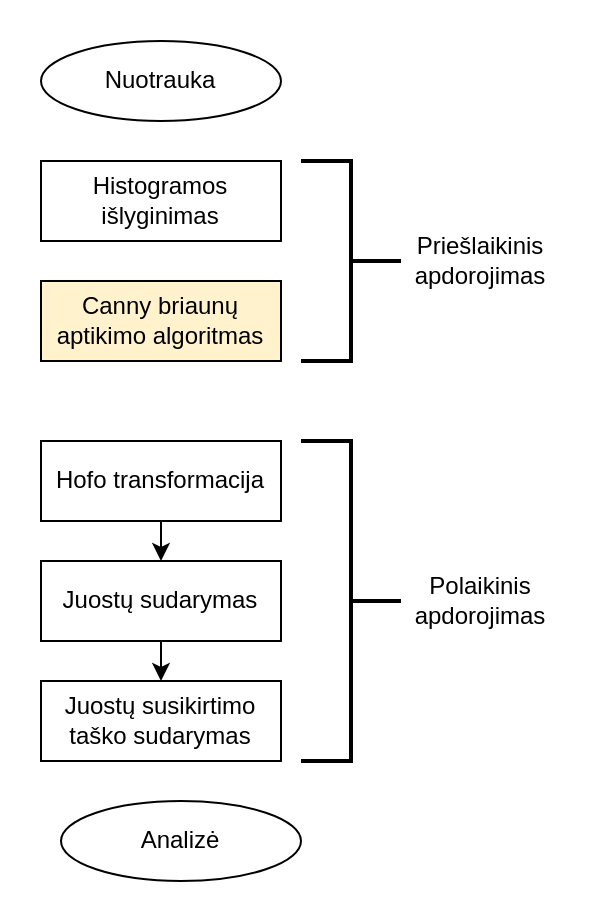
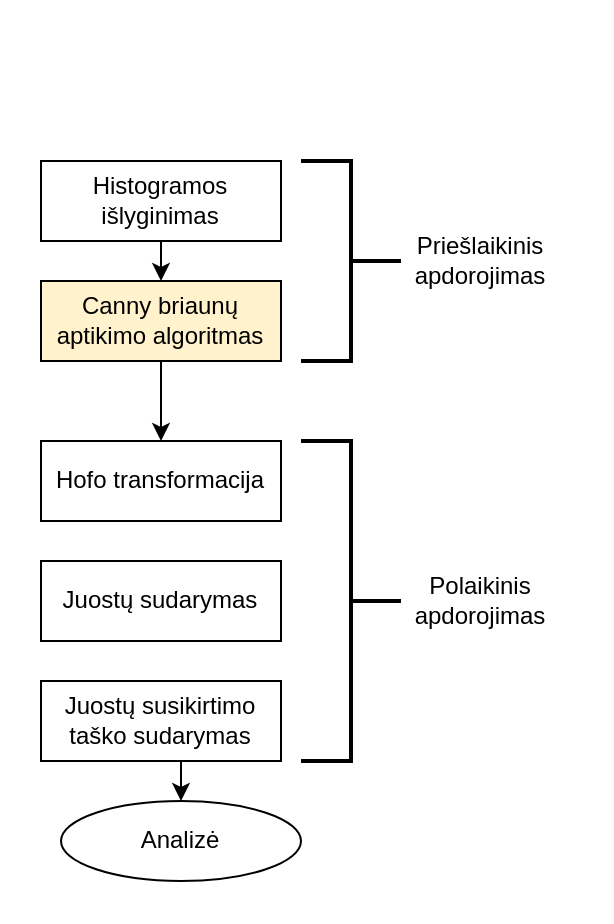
  <mxCell id="0" />
  <mxCell id="1" parent="0" />
- <mxCell id="2" value="Nuotrauka" style="ellipse;whiteSpace=wrap;html=1;" vertex="1" parent="1"><mxGeometry x="20" y="20" width="120" height="40" as="geometry" /></mxCell>
+ <mxCell id="3" style="edgeStyle=orthogonalEdgeStyle;rounded=0;orthogonalLoop=1;jettySize=auto;html=1;exitX=0.5;exitY=1;exitDx=0;exitDy=0;entryX=0.5;entryY=0;entryDx=0;entryDy=0;" edge="1" parent="1" source="4" target="6"><mxGeometry relative="1" as="geometry" /></mxCell>
  <mxCell id="4" value="Histogramos išlyginimas" style="rounded=0;whiteSpace=wrap;html=1;" vertex="1" parent="1"><mxGeometry x="20" y="80" width="120" height="40" as="geometry" /></mxCell>
+ <mxCell id="5" style="edgeStyle=orthogonalEdgeStyle;rounded=0;orthogonalLoop=1;jettySize=auto;html=1;exitX=0.5;exitY=1;exitDx=0;exitDy=0;entryX=0.5;entryY=0;entryDx=0;entryDy=0;" edge="1" parent="1" source="6" target="8"><mxGeometry relative="1" as="geometry" /></mxCell>
  <mxCell id="6" value="Canny briaunų aptikimo algoritmas" style="rounded=0;whiteSpace=wrap;html=1;fillColor=#fff2cc;" vertex="1" parent="1"><mxGeometry x="20" y="140" width="120" height="40" as="geometry" /></mxCell>
- <mxCell id="7" style="edgeStyle=orthogonalEdgeStyle;rounded=0;orthogonalLoop=1;jettySize=auto;html=1;exitX=0.5;exitY=1;exitDx=0;exitDy=0;entryX=0.5;entryY=0;entryDx=0;entryDy=0;" edge="1" parent="1" source="8" target="10"><mxGeometry relative="1" as="geometry" /></mxCell>
  <mxCell id="8" value="Hofo transformacija" style="rounded=0;whiteSpace=wrap;html=1;" vertex="1" parent="1"><mxGeometry x="20" y="220" width="120" height="40" as="geometry" /></mxCell>
- <mxCell id="9" style="edgeStyle=orthogonalEdgeStyle;rounded=0;orthogonalLoop=1;jettySize=auto;html=1;exitX=0.5;exitY=1;exitDx=0;exitDy=0;entryX=0.5;entryY=0;entryDx=0;entryDy=0;" edge="1" parent="1" source="10" target="12"><mxGeometry relative="1" as="geometry" /></mxCell>
  <mxCell id="10" value="Juostų sudarymas" style="rounded=0;whiteSpace=wrap;html=1;" vertex="1" parent="1"><mxGeometry x="20" y="280" width="120" height="40" as="geometry" /></mxCell>
+ <mxCell id="11" style="edgeStyle=orthogonalEdgeStyle;rounded=0;orthogonalLoop=1;jettySize=auto;html=1;exitX=0.5;exitY=1;exitDx=0;exitDy=0;entryX=0.5;entryY=0;entryDx=0;entryDy=0;" edge="1" parent="1" source="12" target="13"><mxGeometry relative="1" as="geometry" /></mxCell>
  <mxCell id="12" value="Juostų susikirtimo taško sudarymas" style="rounded=0;whiteSpace=wrap;html=1;" vertex="1" parent="1"><mxGeometry x="20" y="340" width="120" height="40" as="geometry" /></mxCell>
  <mxCell id="13" value="Analizė" style="ellipse;whiteSpace=wrap;html=1;" vertex="1" parent="1"><mxGeometry x="30" y="400" width="120" height="40" as="geometry" /></mxCell>
  <mxCell id="14" value="" style="strokeWidth=2;html=1;shape=mxgraph.flowchart.annotation_2;align=left;labelPosition=right;pointerEvents=1;direction=west;" vertex="1" parent="1"><mxGeometry x="150" y="220" width="50" height="160" as="geometry" /></mxCell>
  <mxCell id="15" value="" style="strokeWidth=2;html=1;shape=mxgraph.flowchart.annotation_2;align=left;labelPosition=right;pointerEvents=1;direction=west;" vertex="1" parent="1"><mxGeometry x="150" y="80" width="50" height="100" as="geometry" /></mxCell>
  <mxCell id="16" value="Priešlaikinis apdorojimas" style="text;html=1;strokeColor=none;fillColor=none;align=center;verticalAlign=middle;whiteSpace=wrap;rounded=0;" vertex="1" parent="1"><mxGeometry x="195" y="115" width="90" height="30" as="geometry" /></mxCell>
  <mxCell id="17" value="Polaikinis apdorojimas" style="text;html=1;strokeColor=none;fillColor=none;align=center;verticalAlign=middle;whiteSpace=wrap;rounded=0;" vertex="1" parent="1"><mxGeometry x="195" y="285" width="90" height="30" as="geometry" /></mxCell>
